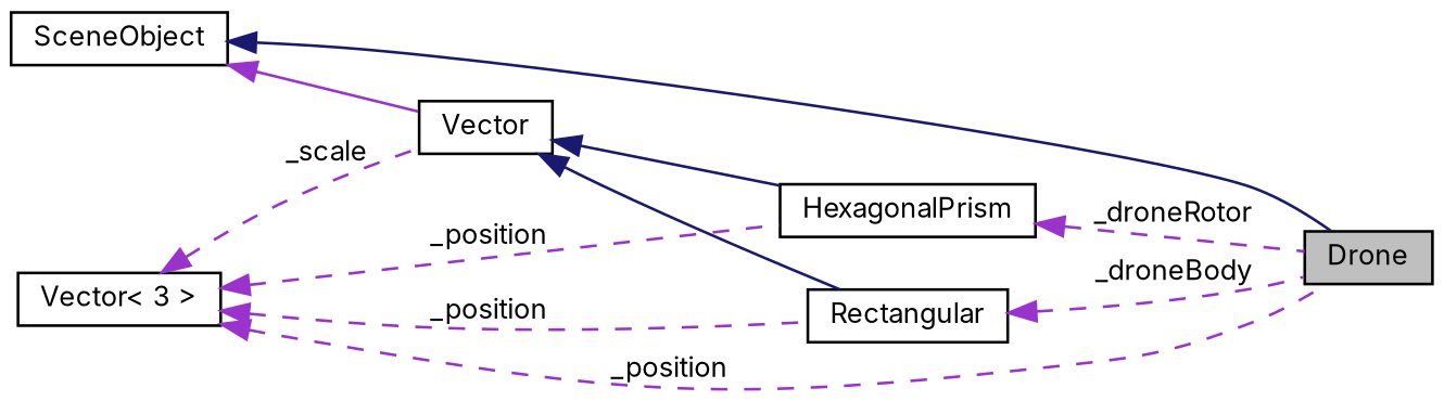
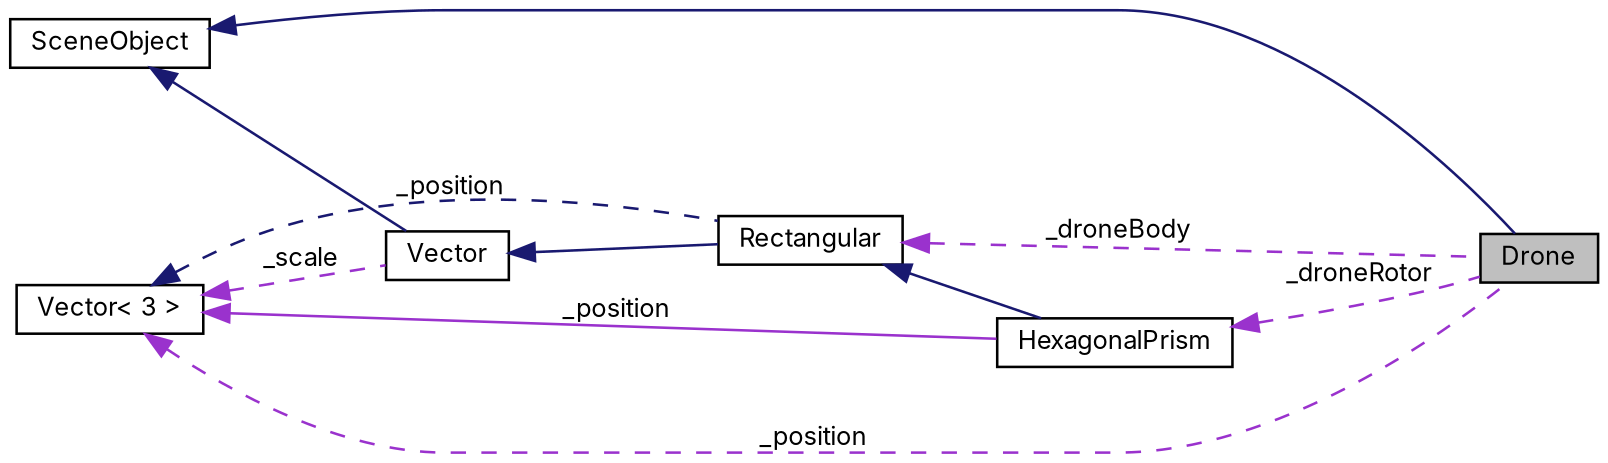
  digraph {
    fontname=Inter
    rankdir=LR
    node [color=black fillcolor=white fontname=Inter fontsize=10 shape=record style=filled]
    edge [color=darkorchid3 dir=back fontname=Inter fontsize=10 labelfontname=Helvetica labelfontsize=10 style=dashed]
    n1 [fillcolor=grey75 fontcolor=black height=0.2 label=Drone width=0.4]
    n2 [height=0.2 label=SceneObject width=0.4]
    n3 [height=0.2 label=Vector width=0.4]
    n4 [height=0.2 label=HexagonalPrism width=0.4]
    n5 [height=0.2 label=Rectangular width=0.4]
    n6 [height=0.2 label="Vector\< 3 \>" width=0.4]
    n2 -> n1 [color=midnightblue style=solid]
-   n2 -> n3 [style=solid]
-   n3 -> n4 [color=midnightblue style=solid]
+   n2 -> n3 [color=midnightblue style=solid]
+   n5 -> n4 [color=midnightblue style=solid]
    n3 -> n5 [color=midnightblue style=solid]
    n4 -> n1 [label=" _droneRotor"]
    n5 -> n1 [label=" _droneBody"]
    n6 -> n1 [label=" _position"]
    n6 -> n3 [label=" _scale"]
-   n6 -> n4 [label=" _position"]
-   n6 -> n5 [label=" _position"]
+   n6 -> n4 [label=" _position" style=solid]
+   n6 -> n5 [color=midnightblue label=" _position"]
  }
